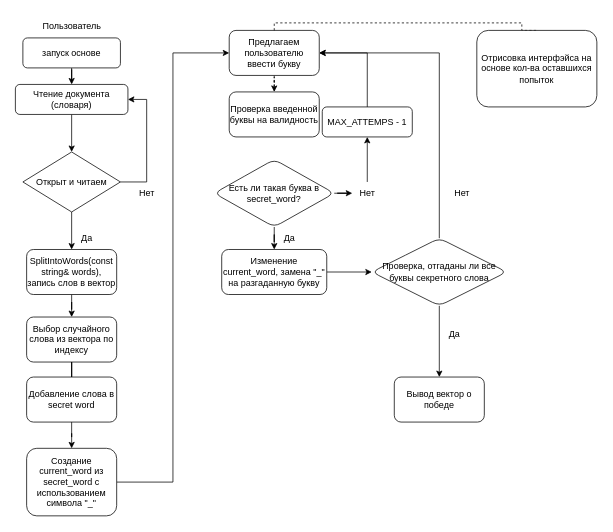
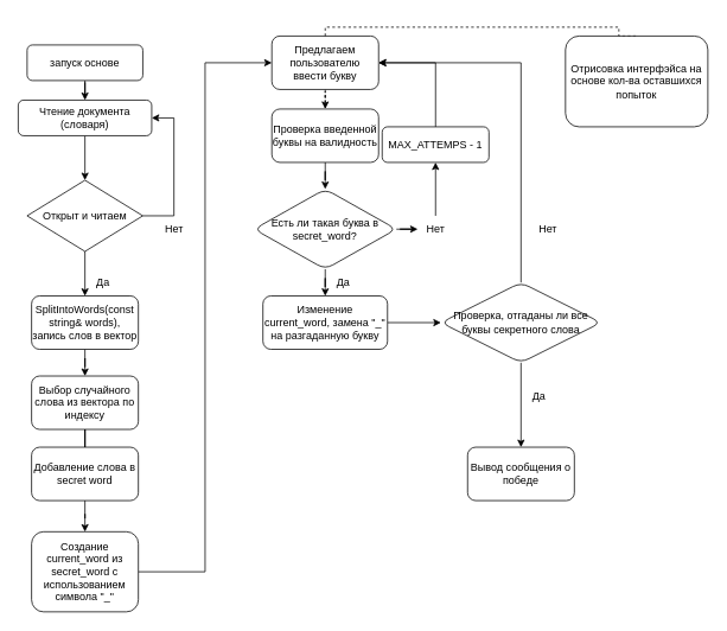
  <mxCell id="0" />
  <mxCell id="1" parent="0" />
  <mxCell id="2" value="" style="edgeStyle=orthogonalEdgeStyle;rounded=0;orthogonalLoop=1;jettySize=auto;html=1;" edge="1" parent="1" source="3" target="6"><mxGeometry relative="1" as="geometry" /></mxCell>
  <mxCell id="3" value="запуск основе" style="rounded=1;whiteSpace=wrap;html=1;" vertex="1" parent="1"><mxGeometry x="30" y="50" width="130" height="40" as="geometry" /></mxCell>
- <mxCell id="4" value="Пользователь" style="text;html=1;align=center;verticalAlign=middle;resizable=0;points=[];autosize=1;strokeColor=none;fillColor=none;" vertex="1" parent="1"><mxGeometry x="45" y="20" width="100" height="30" as="geometry" /></mxCell>
  <mxCell id="5" value="" style="edgeStyle=orthogonalEdgeStyle;rounded=0;orthogonalLoop=1;jettySize=auto;html=1;" edge="1" parent="1" source="6" target="17"><mxGeometry relative="1" as="geometry" /></mxCell>
  <mxCell id="6" value="Чтение документа (словаря)" style="rounded=1;whiteSpace=wrap;html=1;" vertex="1" parent="1"><mxGeometry x="20" y="112" width="150" height="40" as="geometry" /></mxCell>
  <mxCell id="7" value="" style="edgeStyle=orthogonalEdgeStyle;rounded=0;orthogonalLoop=1;jettySize=auto;html=1;" edge="1" parent="1" source="8" target="10"><mxGeometry relative="1" as="geometry" /></mxCell>
  <mxCell id="8" value="SplitIntoWords(const string&amp;amp; words), запись слов в вектор" style="whiteSpace=wrap;html=1;rounded=1;" vertex="1" parent="1"><mxGeometry x="35" y="332" width="120" height="60" as="geometry" /></mxCell>
  <mxCell id="9" value="" style="edgeStyle=orthogonalEdgeStyle;rounded=0;orthogonalLoop=1;jettySize=auto;html=1;endArrow=none;" edge="1" parent="1" source="10" target="12"><mxGeometry relative="1" as="geometry" /></mxCell>
  <mxCell id="10" value="Выбор случайного слова из вектора по индексу" style="whiteSpace=wrap;html=1;rounded=1;" vertex="1" parent="1"><mxGeometry x="35" y="422" width="120" height="60" as="geometry" /></mxCell>
  <mxCell id="11" value="" style="edgeStyle=orthogonalEdgeStyle;rounded=0;orthogonalLoop=1;jettySize=auto;html=1;" edge="1" parent="1" source="12" target="23"><mxGeometry relative="1" as="geometry" /></mxCell>
  <mxCell id="12" value="Добавление слова в secret word" style="whiteSpace=wrap;html=1;rounded=1;" vertex="1" parent="1"><mxGeometry x="35" y="502" width="120" height="60" as="geometry" /></mxCell>
  <mxCell id="13" style="edgeStyle=orthogonalEdgeStyle;rounded=0;orthogonalLoop=1;jettySize=auto;html=1;exitX=0.5;exitY=1;exitDx=0;exitDy=0;dashed=1;" edge="1" parent="1" source="14" target="21"><mxGeometry relative="1" as="geometry" /></mxCell>
  <mxCell id="14" value="Предлагаем пользователю ввести букву" style="whiteSpace=wrap;html=1;rounded=1;" vertex="1" parent="1"><mxGeometry x="305" y="40" width="120" height="60" as="geometry" /></mxCell>
  <mxCell id="15" value="" style="edgeStyle=orthogonalEdgeStyle;rounded=0;orthogonalLoop=1;jettySize=auto;html=1;" edge="1" parent="1" source="17" target="8"><mxGeometry relative="1" as="geometry" /></mxCell>
  <mxCell id="16" style="edgeStyle=orthogonalEdgeStyle;rounded=0;orthogonalLoop=1;jettySize=auto;html=1;exitX=1;exitY=0.5;exitDx=0;exitDy=0;entryX=1;entryY=0.5;entryDx=0;entryDy=0;" edge="1" parent="1" source="17" target="6"><mxGeometry relative="1" as="geometry"><Array as="points"><mxPoint x="195" y="242" /><mxPoint x="195" y="132" /></Array></mxGeometry></mxCell>
  <mxCell id="17" value="Открыт и читаем" style="rhombus;whiteSpace=wrap;html=1;" vertex="1" parent="1"><mxGeometry x="30" y="202" width="130" height="80" as="geometry" /></mxCell>
  <mxCell id="18" value="Нет" style="text;html=1;align=center;verticalAlign=middle;resizable=0;points=[];autosize=1;strokeColor=none;fillColor=none;" vertex="1" parent="1"><mxGeometry x="175" y="242" width="40" height="30" as="geometry" /></mxCell>
  <mxCell id="19" value="Да" style="text;html=1;align=center;verticalAlign=middle;resizable=0;points=[];autosize=1;strokeColor=none;fillColor=none;" vertex="1" parent="1"><mxGeometry x="95" y="302" width="40" height="30" as="geometry" /></mxCell>
+ <mxCell id="20" value="" style="edgeStyle=orthogonalEdgeStyle;rounded=0;orthogonalLoop=1;jettySize=auto;html=1;" edge="1" parent="1" source="21" target="26"><mxGeometry relative="1" as="geometry" /></mxCell>
  <mxCell id="21" value="Проверка введенной буквы на валидность" style="whiteSpace=wrap;html=1;rounded=1;" vertex="1" parent="1"><mxGeometry x="305" y="122" width="120" height="60" as="geometry" /></mxCell>
  <mxCell id="22" style="edgeStyle=orthogonalEdgeStyle;rounded=0;orthogonalLoop=1;jettySize=auto;html=1;exitX=1;exitY=0.5;exitDx=0;exitDy=0;entryX=0;entryY=0.5;entryDx=0;entryDy=0;" edge="1" parent="1" source="23" target="14"><mxGeometry relative="1" as="geometry" /></mxCell>
  <mxCell id="23" value="Создание current_word из secret_word с использованием символа &quot;_&quot;" style="whiteSpace=wrap;html=1;rounded=1;" vertex="1" parent="1"><mxGeometry x="35" y="597" width="120" height="90" as="geometry" /></mxCell>
  <mxCell id="24" value="" style="edgeStyle=orthogonalEdgeStyle;rounded=0;orthogonalLoop=1;jettySize=auto;html=1;" edge="1" parent="1" source="26" target="28"><mxGeometry relative="1" as="geometry" /></mxCell>
  <mxCell id="25" value="" style="edgeStyle=orthogonalEdgeStyle;rounded=0;orthogonalLoop=1;jettySize=auto;html=1;" edge="1" parent="1" source="26" target="31"><mxGeometry relative="1" as="geometry" /></mxCell>
  <mxCell id="26" value="Есть ли такая буква в secret_word?" style="rhombus;whiteSpace=wrap;html=1;rounded=1;" vertex="1" parent="1"><mxGeometry x="285" y="212" width="160" height="90" as="geometry" /></mxCell>
  <mxCell id="27" value="" style="edgeStyle=orthogonalEdgeStyle;rounded=0;orthogonalLoop=1;jettySize=auto;html=1;" edge="1" parent="1" source="28" target="38"><mxGeometry relative="1" as="geometry" /></mxCell>
  <mxCell id="28" value="Изменение current_word, замена &quot;_&quot; на разгаданную букву" style="whiteSpace=wrap;html=1;rounded=1;" vertex="1" parent="1"><mxGeometry x="295" y="332" width="140" height="60" as="geometry" /></mxCell>
  <mxCell id="29" value="Да" style="text;html=1;align=center;verticalAlign=middle;resizable=0;points=[];autosize=1;strokeColor=none;fillColor=none;" vertex="1" parent="1"><mxGeometry x="365" y="302" width="40" height="30" as="geometry" /></mxCell>
  <mxCell id="30" value="" style="edgeStyle=orthogonalEdgeStyle;rounded=0;orthogonalLoop=1;jettySize=auto;html=1;" edge="1" parent="1" source="31" target="35"><mxGeometry relative="1" as="geometry" /></mxCell>
  <mxCell id="31" value="Нет" style="text;html=1;align=center;verticalAlign=middle;resizable=0;points=[];autosize=1;strokeColor=none;fillColor=none;" vertex="1" parent="1"><mxGeometry x="469" y="242" width="40" height="30" as="geometry" /></mxCell>
  <mxCell id="32" value="" style="endArrow=none;dashed=1;html=1;rounded=0;exitX=0.5;exitY=0;exitDx=0;exitDy=0;edgeStyle=orthogonalEdgeStyle;entryX=0.5;entryY=0;entryDx=0;entryDy=0;" edge="1" parent="1" source="14" target="33"><mxGeometry width="50" height="50" relative="1" as="geometry"><mxPoint x="365" y="20" as="sourcePoint" /><mxPoint x="695" y="52" as="targetPoint" /><Array as="points"><mxPoint x="365" y="30" /><mxPoint x="695" y="30" /></Array></mxGeometry></mxCell>
  <mxCell id="33" value="Отрисовка интерфэйса на основе кол-ва оставшихся попыток" style="rounded=1;whiteSpace=wrap;html=1;" vertex="1" parent="1"><mxGeometry x="635" y="40" width="160" height="102" as="geometry" /></mxCell>
  <mxCell id="34" style="edgeStyle=orthogonalEdgeStyle;rounded=0;orthogonalLoop=1;jettySize=auto;html=1;exitX=0.5;exitY=0;exitDx=0;exitDy=0;entryX=1;entryY=0.5;entryDx=0;entryDy=0;" edge="1" parent="1" source="35" target="14"><mxGeometry relative="1" as="geometry" /></mxCell>
  <mxCell id="35" value="MAX_ATTEMPS - 1" style="rounded=1;whiteSpace=wrap;html=1;" vertex="1" parent="1"><mxGeometry x="429" y="142" width="120" height="40" as="geometry" /></mxCell>
  <mxCell id="36" value="" style="edgeStyle=orthogonalEdgeStyle;rounded=0;orthogonalLoop=1;jettySize=auto;html=1;" edge="1" parent="1" source="38" target="39"><mxGeometry relative="1" as="geometry" /></mxCell>
  <mxCell id="37" style="edgeStyle=orthogonalEdgeStyle;rounded=0;orthogonalLoop=1;jettySize=auto;html=1;exitX=0.5;exitY=0;exitDx=0;exitDy=0;entryX=1;entryY=0.5;entryDx=0;entryDy=0;" edge="1" parent="1" source="38" target="14"><mxGeometry relative="1" as="geometry" /></mxCell>
  <mxCell id="38" value="Проверка, отгаданы ли все буквы секретного слова" style="rhombus;whiteSpace=wrap;html=1;rounded=1;" vertex="1" parent="1"><mxGeometry x="495" y="317" width="180" height="90" as="geometry" /></mxCell>
- <mxCell id="39" value="Вывод вектор о победе" style="whiteSpace=wrap;html=1;rounded=1;" vertex="1" parent="1"><mxGeometry x="525" y="502" width="120" height="60" as="geometry" /></mxCell>
+ <mxCell id="39" value="Вывод сообщения о победе" style="whiteSpace=wrap;html=1;rounded=1;" vertex="1" parent="1"><mxGeometry x="525" y="502" width="120" height="60" as="geometry" /></mxCell>
  <mxCell id="40" value="Да" style="text;html=1;align=center;verticalAlign=middle;resizable=0;points=[];autosize=1;strokeColor=none;fillColor=none;" vertex="1" parent="1"><mxGeometry x="585" y="430" width="40" height="30" as="geometry" /></mxCell>
  <mxCell id="41" value="Нет" style="text;html=1;align=center;verticalAlign=middle;resizable=0;points=[];autosize=1;strokeColor=none;fillColor=none;" vertex="1" parent="1"><mxGeometry x="595" y="242" width="40" height="30" as="geometry" /></mxCell>
